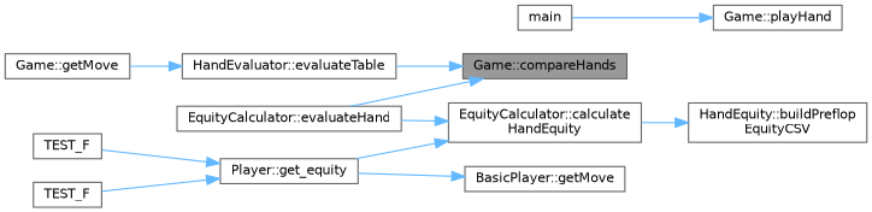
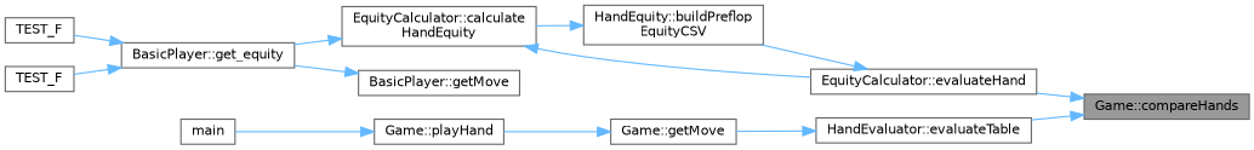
  digraph {
    rankdir=RL
    node [color=grey40 fillcolor=white fontname=Helvetica fontsize=10 shape=box style=filled]
    edge [color=steelblue1 dir=back fontname=Helvetica fontsize=10 labelfontname=Helvetica labelfontsize=10 style=solid]
    n1 [color=gray40 fillcolor=grey60 fontcolor=black height=0.2 label="Game::compareHands" width=0.4]
    n2 [height=0.2 label="EquityCalculator::evaluateHand" width=0.4]
    n3 [height=0.2 label="HandEvaluator::evaluateTable" width=0.4]
    n4 [height=0.2 label="HandEquity::buildPreflop\lEquityCSV" width=0.4]
    n5 [height=0.2 label="Game::getMove" width=0.4]
    n6 [height=0.2 label="EquityCalculator::calculate\lHandEquity" width=0.4]
-   n7 [height=0.2 label="Player::get_equity" width=0.4]
+   n7 [height=0.2 label="BasicPlayer::get_equity" width=0.4]
    n8 [height=0.2 label=TEST_F width=0.4]
    n9 [height=0.2 label=TEST_F width=0.4]
    n10 [height=0.2 label="BasicPlayer::getMove" width=0.4]
    n11 [height=0.2 label="Game::playHand" width=0.4]
    n12 [height=0.2 label=main width=0.4]
    n1 -> n2
    n1 -> n3
+   n2 -> n4
    n3 -> n5
    n4 -> n6
+   n5 -> n11
    n6 -> n2
    n6 -> n7
    n7 -> n8
    n7 -> n9
    n10 -> n7
    n11 -> n12
  }
